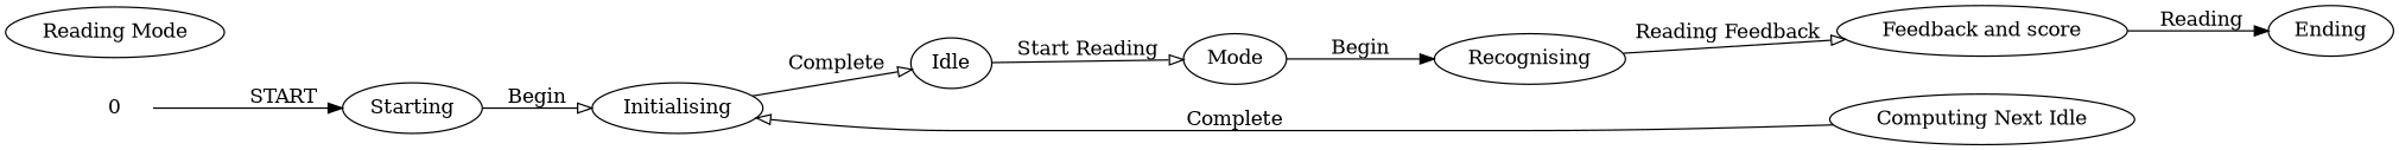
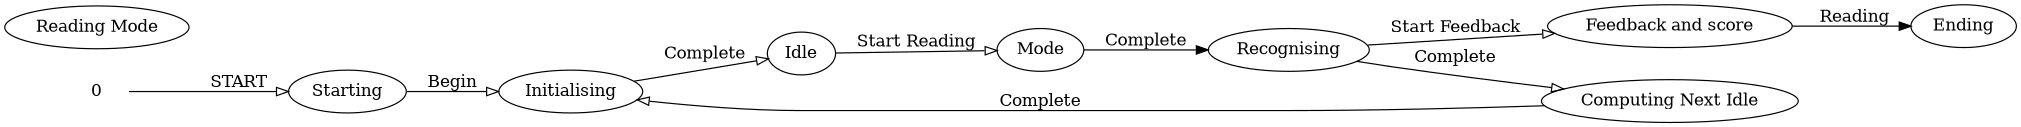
  digraph {
    rankdir=LR
    edge [arrowhead=onormal]
    0 [shape=plaintext]
    n2 [label=Starting]
    n3 [label=Initialising]
    n4 [label=Idle]
    n5 [label=Mode]
    n6 [label=Recognising]
    n7 [label="Computing Next Idle"]
    n8 [label="Feedback and score"]
    n9 [label=Ending]
    n10 [label="Reading Mode"]
-   0 -> n2 [arrowhead=normal label=START]
+   0 -> n2 [label=START]
    n2 -> n3 [label=Begin]
    n3 -> n4 [label=Complete]
    n4 -> n5 [label="Start Reading"]
-   n5 -> n6 [arrowhead=normal label=Begin]
-   n6 -> n8 [label="Reading Feedback"]
+   n5 -> n6 [arrowhead=normal label=Complete]
+   n6 -> n7 [label=Complete]
+   n6 -> n8 [label="Start Feedback"]
    n7 -> n3 [label=Complete]
    n8 -> n9 [arrowhead=normal label=Reading]
  }
